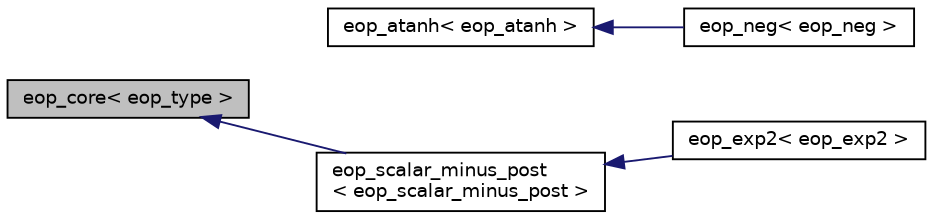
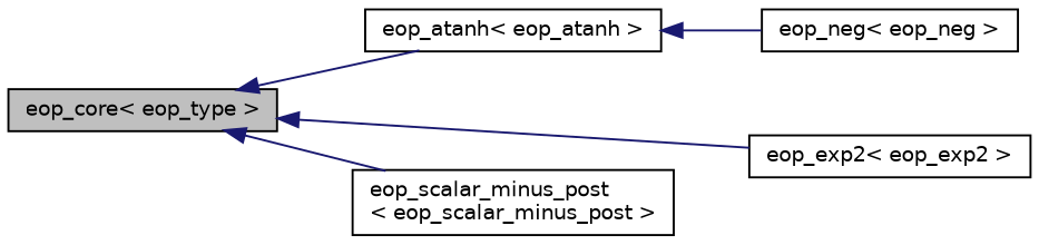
  digraph {
    rankdir=LR
    node [color=black fillcolor=white fontname=Helvetica fontsize=10 shape=record style=filled]
    edge [color=midnightblue dir=back fontname=Helvetica fontsize=10 labelfontname=Helvetica labelfontsize=10 style=solid]
    n1 [fillcolor=grey75 fontcolor=black height=0.2 label="eop_core\< eop_type \>" width=0.4]
    n2 [height=0.2 label="eop_atanh\< eop_atanh \>" width=0.4]
    n3 [height=0.2 label="eop_exp2\< eop_exp2 \>" width=0.4]
    n4 [height=0.2 label="eop_scalar_minus_post\l\< eop_scalar_minus_post \>" width=0.4]
    n5 [height=0.2 label="eop_neg\< eop_neg \>" width=0.4]
-   n4 -> n3
+   n1 -> n2
+   n1 -> n3
    n1 -> n4
    n2 -> n5
  }
